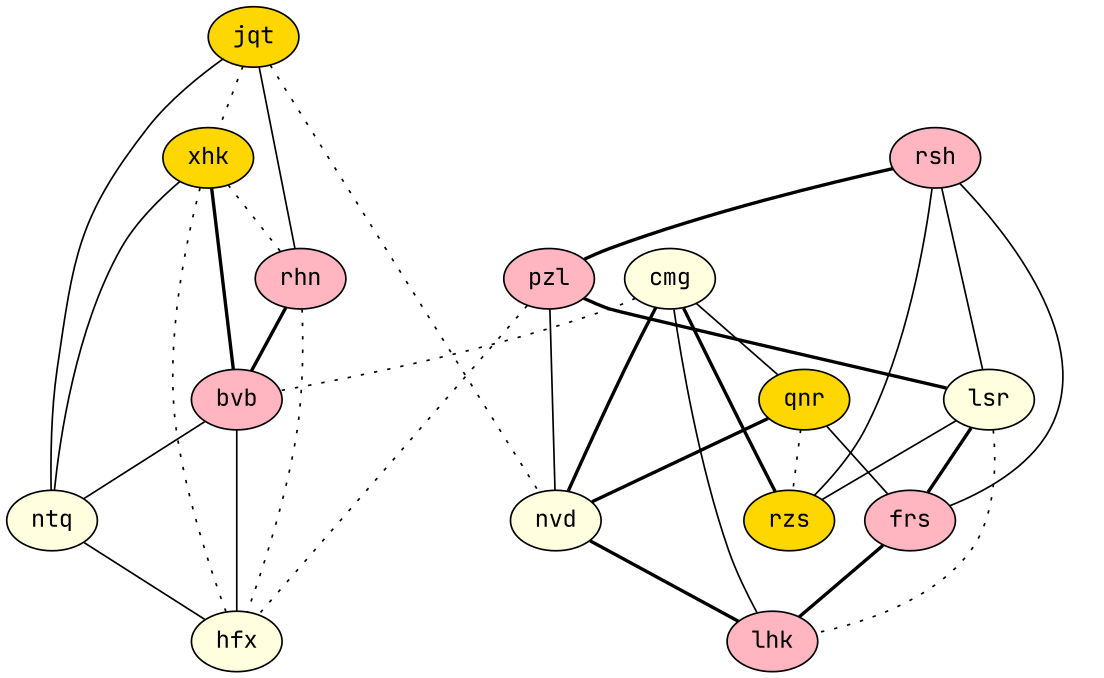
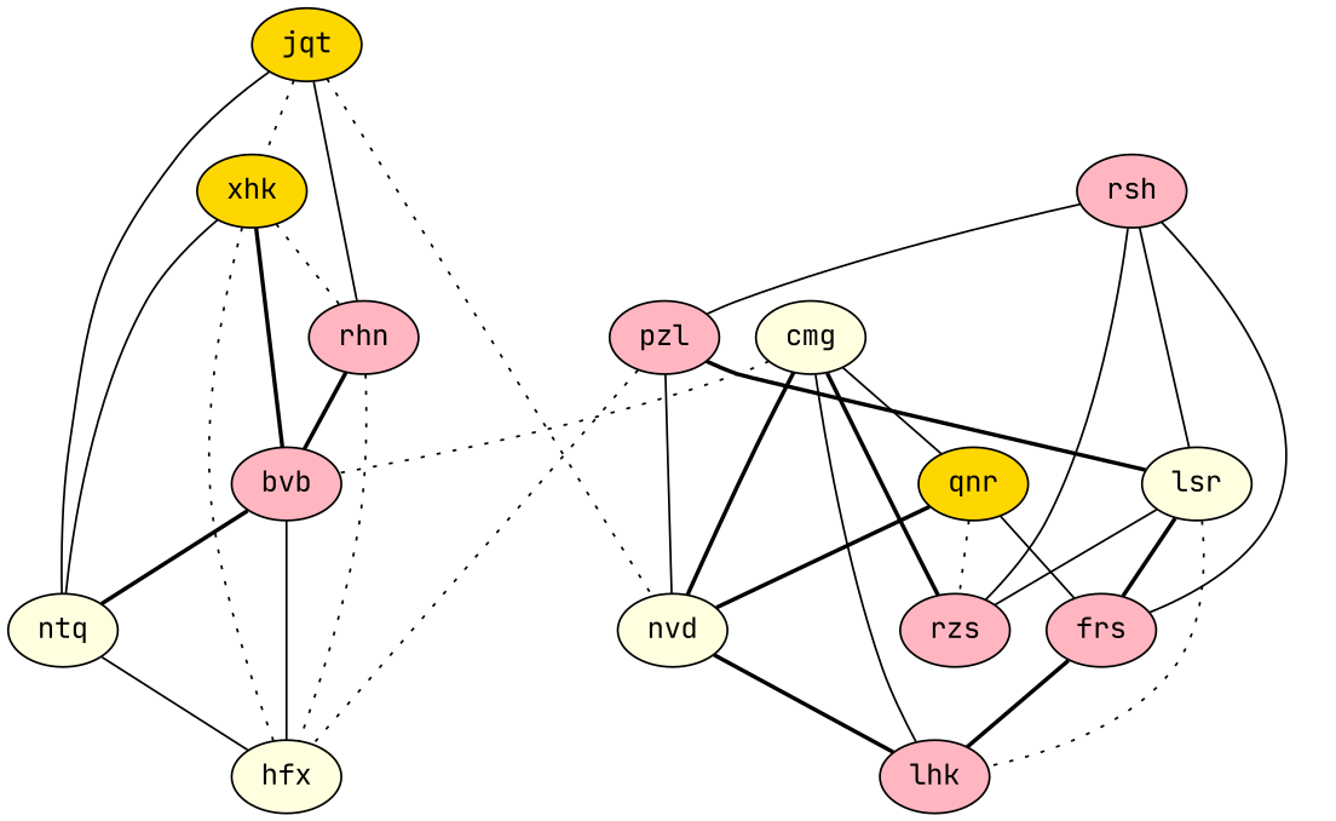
  graph {
    fontname="JetBrains Mono"
    node [fillcolor=lightpink fontname="JetBrains Mono" style=filled]
    edge [fontname="JetBrains Mono" style=solid]
    jqt [fillcolor=gold]
    rhn
    xhk [fillcolor=gold]
    nvd [fillcolor=lightyellow]
    ntq [fillcolor=lightyellow]
    hfx [fillcolor=lightyellow]
    bvb
    lhk
    rsh
    frs
    pzl
    lsr [fillcolor=lightyellow]
-   rzs [fillcolor=gold]
+   rzs
    cmg [fillcolor=lightyellow]
    qnr [fillcolor=gold]
    jqt -- rhn
    jqt -- xhk [style=dotted]
    jqt -- nvd [style=dotted]
    jqt -- ntq
    rhn -- hfx [style=dotted]
    rhn -- bvb [style=bold]
    xhk -- rhn [style=dotted]
    xhk -- ntq
    xhk -- hfx [style=dotted]
    xhk -- bvb [style=bold]
    nvd -- lhk [style=bold]
    ntq -- hfx
-   bvb -- ntq
+   bvb -- ntq [style=bold]
    bvb -- hfx
    rsh -- frs
-   rsh -- pzl [style=bold]
+   rsh -- pzl
    rsh -- lsr
    rsh -- rzs
    frs -- lhk [style=bold]
    pzl -- nvd
    pzl -- hfx [style=dotted]
    pzl -- lsr [style=bold]
    lsr -- lhk [style=dotted]
    lsr -- frs [style=bold]
    lsr -- rzs
    cmg -- nvd [style=bold]
    cmg -- bvb [style=dotted]
    cmg -- lhk
    cmg -- rzs [style=bold]
    cmg -- qnr
    qnr -- nvd [style=bold]
    qnr -- frs
    qnr -- rzs [style=dotted]
  }
